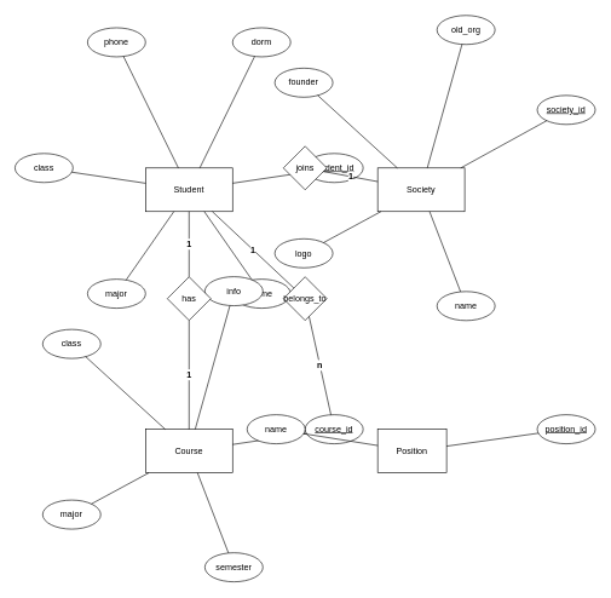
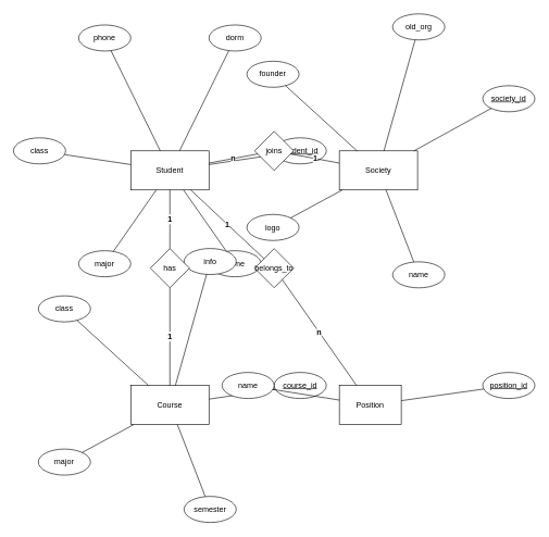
  <mxCell id="0" />
  <mxCell id="1" parent="0" />
  <mxCell id="2" value="Student" style="rounded=0;whiteSpace=wrap;html=1;" vertex="1" parent="1"><mxGeometry x="200" y="231" width="120" height="60" as="geometry" /></mxCell>
  <mxCell id="3" value="student_id" style="ellipse;whiteSpace=wrap;html=1;fontStyle=4;" vertex="1" parent="1"><mxGeometry x="420" y="211" width="80" height="40" as="geometry" /></mxCell>
  <mxCell id="4" style="endArrow=none;html=1;rounded=0;" edge="1" parent="1" source="2" target="3"><mxGeometry relative="1" as="geometry" /></mxCell>
  <mxCell id="5" value="name" style="ellipse;whiteSpace=wrap;html=1;" vertex="1" parent="1"><mxGeometry x="320" y="384.205" width="80" height="40" as="geometry" /></mxCell>
  <mxCell id="6" style="endArrow=none;html=1;rounded=0;" edge="1" parent="1" source="2" target="5"><mxGeometry relative="1" as="geometry" /></mxCell>
  <mxCell id="7" value="major" style="ellipse;whiteSpace=wrap;html=1;" vertex="1" parent="1"><mxGeometry x="120" y="384.205" width="80" height="40" as="geometry" /></mxCell>
  <mxCell id="8" style="endArrow=none;html=1;rounded=0;" edge="1" parent="1" source="2" target="7"><mxGeometry relative="1" as="geometry" /></mxCell>
  <mxCell id="9" value="class" style="ellipse;whiteSpace=wrap;html=1;" vertex="1" parent="1"><mxGeometry x="20" y="211" width="80" height="40" as="geometry" /></mxCell>
  <mxCell id="10" style="endArrow=none;html=1;rounded=0;" edge="1" parent="1" source="2" target="9"><mxGeometry relative="1" as="geometry" /></mxCell>
  <mxCell id="11" value="phone" style="ellipse;whiteSpace=wrap;html=1;" vertex="1" parent="1"><mxGeometry x="120" y="37.795" width="80" height="40" as="geometry" /></mxCell>
  <mxCell id="12" style="endArrow=none;html=1;rounded=0;" edge="1" parent="1" source="2" target="11"><mxGeometry relative="1" as="geometry" /></mxCell>
  <mxCell id="13" value="dorm" style="ellipse;whiteSpace=wrap;html=1;" vertex="1" parent="1"><mxGeometry x="320" y="37.795" width="80" height="40" as="geometry" /></mxCell>
  <mxCell id="14" style="endArrow=none;html=1;rounded=0;" edge="1" parent="1" source="2" target="13"><mxGeometry relative="1" as="geometry" /></mxCell>
  <mxCell id="15" value="Society" style="rounded=0;whiteSpace=wrap;html=1;" vertex="1" parent="1"><mxGeometry x="520" y="231" width="120" height="60" as="geometry" /></mxCell>
  <mxCell id="16" value="society_id" style="ellipse;whiteSpace=wrap;html=1;fontStyle=4;" vertex="1" parent="1"><mxGeometry x="740" y="131" width="80" height="40" as="geometry" /></mxCell>
  <mxCell id="17" style="endArrow=none;html=1;rounded=0;" edge="1" parent="1" source="15" target="16"><mxGeometry relative="1" as="geometry" /></mxCell>
  <mxCell id="18" value="name" style="ellipse;whiteSpace=wrap;html=1;" vertex="1" parent="1"><mxGeometry x="601.803" y="401.211" width="80" height="40" as="geometry" /></mxCell>
  <mxCell id="19" style="endArrow=none;html=1;rounded=0;" edge="1" parent="1" source="15" target="18"><mxGeometry relative="1" as="geometry" /></mxCell>
  <mxCell id="20" value="logo" style="ellipse;whiteSpace=wrap;html=1;" vertex="1" parent="1"><mxGeometry x="378.197" y="328.557" width="80" height="40" as="geometry" /></mxCell>
  <mxCell id="21" style="endArrow=none;html=1;rounded=0;" edge="1" parent="1" source="15" target="20"><mxGeometry relative="1" as="geometry" /></mxCell>
  <mxCell id="22" value="founder" style="ellipse;whiteSpace=wrap;html=1;" vertex="1" parent="1"><mxGeometry x="378.197" y="93.443" width="80" height="40" as="geometry" /></mxCell>
  <mxCell id="23" style="endArrow=none;html=1;rounded=0;" edge="1" parent="1" source="15" target="22"><mxGeometry relative="1" as="geometry" /></mxCell>
  <mxCell id="24" value="old_org" style="ellipse;whiteSpace=wrap;html=1;" vertex="1" parent="1"><mxGeometry x="601.803" y="20.789" width="80" height="40" as="geometry" /></mxCell>
  <mxCell id="25" style="endArrow=none;html=1;rounded=0;" edge="1" parent="1" source="15" target="24"><mxGeometry relative="1" as="geometry" /></mxCell>
  <mxCell id="26" value="Course" style="rounded=0;whiteSpace=wrap;html=1;" vertex="1" parent="1"><mxGeometry x="200" y="591" width="120" height="60" as="geometry" /></mxCell>
  <mxCell id="27" value="course_id" style="ellipse;whiteSpace=wrap;html=1;fontStyle=4;" vertex="1" parent="1"><mxGeometry x="420" y="571" width="80" height="40" as="geometry" /></mxCell>
  <mxCell id="28" style="endArrow=none;html=1;rounded=0;" edge="1" parent="1" source="26" target="27"><mxGeometry relative="1" as="geometry" /></mxCell>
  <mxCell id="29" value="semester" style="ellipse;whiteSpace=wrap;html=1;" vertex="1" parent="1"><mxGeometry x="281.803" y="761.211" width="80" height="40" as="geometry" /></mxCell>
  <mxCell id="30" style="endArrow=none;html=1;rounded=0;" edge="1" parent="1" source="26" target="29"><mxGeometry relative="1" as="geometry" /></mxCell>
  <mxCell id="31" value="major" style="ellipse;whiteSpace=wrap;html=1;" vertex="1" parent="1"><mxGeometry x="58.197" y="688.557" width="80" height="40" as="geometry" /></mxCell>
  <mxCell id="32" style="endArrow=none;html=1;rounded=0;" edge="1" parent="1" source="26" target="31"><mxGeometry relative="1" as="geometry" /></mxCell>
  <mxCell id="33" value="class" style="ellipse;whiteSpace=wrap;html=1;" vertex="1" parent="1"><mxGeometry x="58.197" y="453.443" width="80" height="40" as="geometry" /></mxCell>
  <mxCell id="34" style="endArrow=none;html=1;rounded=0;" edge="1" parent="1" source="26" target="33"><mxGeometry relative="1" as="geometry" /></mxCell>
  <mxCell id="35" value="info" style="ellipse;whiteSpace=wrap;html=1;" vertex="1" parent="1"><mxGeometry x="281.803" y="380.789" width="80" height="40" as="geometry" /></mxCell>
  <mxCell id="36" style="endArrow=none;html=1;rounded=0;" edge="1" parent="1" source="26" target="35"><mxGeometry relative="1" as="geometry" /></mxCell>
  <mxCell id="37" value="Position" style="rounded=0;whiteSpace=wrap;html=1;" vertex="1" parent="1"><mxGeometry x="520" y="591" width="95" height="60" as="geometry" /></mxCell>
  <mxCell id="38" value="position_id" style="ellipse;whiteSpace=wrap;html=1;fontStyle=4;" vertex="1" parent="1"><mxGeometry x="740" y="571" width="80" height="40" as="geometry" /></mxCell>
  <mxCell id="39" style="endArrow=none;html=1;rounded=0;" edge="1" parent="1" source="37" target="38"><mxGeometry relative="1" as="geometry" /></mxCell>
  <mxCell id="40" value="name" style="ellipse;whiteSpace=wrap;html=1;" vertex="1" parent="1"><mxGeometry x="340" y="571" width="80" height="40" as="geometry" /></mxCell>
  <mxCell id="41" style="endArrow=none;html=1;rounded=0;" edge="1" parent="1" source="37" target="40"><mxGeometry relative="1" as="geometry" /></mxCell>
  <mxCell id="42" value="belongs_to" style="rhombus;whiteSpace=wrap;html=1;" vertex="1" parent="1"><mxGeometry x="390" y="381" width="60" height="60" as="geometry" /></mxCell>
  <mxCell id="43" value="1" style="endArrow=none;html=1;rounded=0;fontSize=12;fontStyle=1;" edge="1" parent="1" source="2" target="42"><mxGeometry relative="1" as="geometry" /></mxCell>
- <mxCell id="44" value="n" style="endArrow=none;html=1;rounded=0;fontSize=12;fontStyle=1;" edge="1" parent="1" source="42" target="27"><mxGeometry relative="1" as="geometry" /></mxCell>
+ <mxCell id="44" value="n" style="endArrow=none;html=1;rounded=0;fontSize=12;fontStyle=1;" edge="1" parent="1" source="42" target="37"><mxGeometry relative="1" as="geometry" /></mxCell>
  <mxCell id="45" value="has" style="rhombus;whiteSpace=wrap;html=1;" vertex="1" parent="1"><mxGeometry x="230" y="381" width="60" height="60" as="geometry" /></mxCell>
  <mxCell id="46" value="1" style="endArrow=none;html=1;rounded=0;fontSize=12;fontStyle=1;" edge="1" parent="1" source="2" target="45"><mxGeometry relative="1" as="geometry" /></mxCell>
  <mxCell id="47" value="1" style="endArrow=none;html=1;rounded=0;fontSize=12;fontStyle=1;" edge="1" parent="1" source="45" target="26"><mxGeometry relative="1" as="geometry" /></mxCell>
  <mxCell id="48" value="joins" style="rhombus;whiteSpace=wrap;html=1;" vertex="1" parent="1"><mxGeometry x="390" y="201" width="60" height="60" as="geometry" /></mxCell>
+ <mxCell id="49" value="n" style="endArrow=none;html=1;rounded=0;fontSize=12;fontStyle=1;" edge="1" parent="1" source="2" target="48"><mxGeometry relative="1" as="geometry" /></mxCell>
  <mxCell id="50" value="1" style="endArrow=none;html=1;rounded=0;fontSize=12;fontStyle=1;" edge="1" parent="1" source="48" target="15"><mxGeometry relative="1" as="geometry" /></mxCell>
